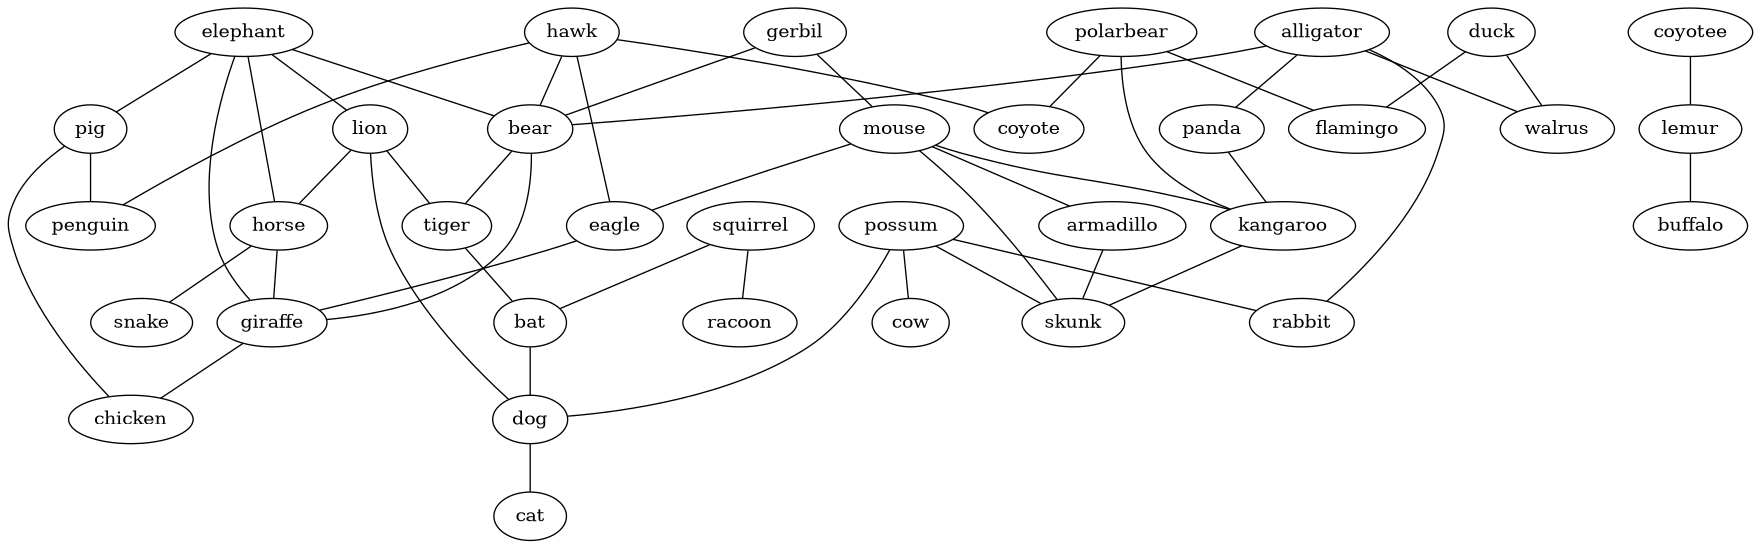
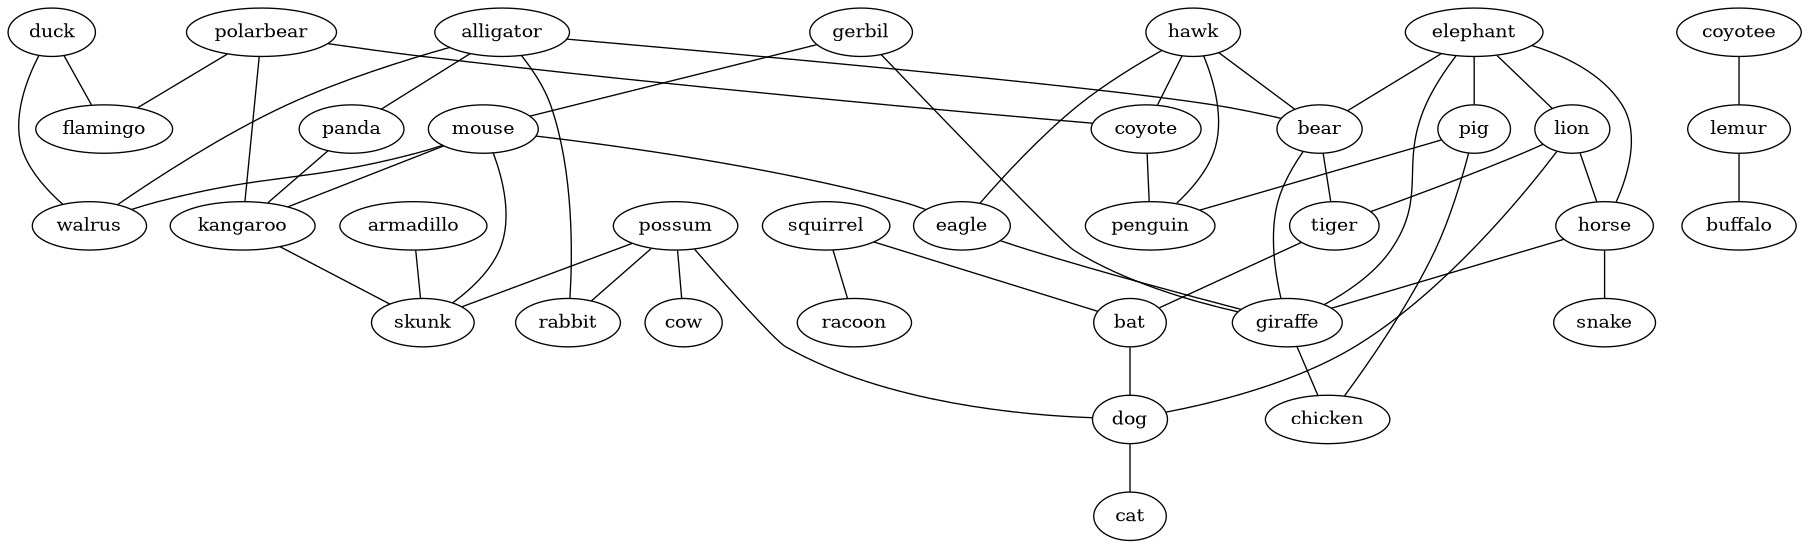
  strict graph {
    edge [weight=1]
    polarbear
    kangaroo
    flamingo
    coyote
    skunk
    duck
    walrus
    hawk
    penguin
    eagle
    bear
    giraffe
    tiger
    chicken
    bat
    gerbil
    mouse
    armadillo
    dog
    alligator
    panda
    rabbit
    elephant
    lion
    horse
    pig
    snake
    cat
    coyotee
    lemur
    buffalo
    squirrel
    racoon
    possum
    cow
    polarbear -- kangaroo
    polarbear -- flamingo
    polarbear -- coyote
    kangaroo -- skunk
+   coyote -- penguin
    duck -- flamingo
    duck -- walrus
    hawk -- coyote
    hawk -- penguin
    hawk -- eagle
    hawk -- bear
    eagle -- giraffe
    bear -- giraffe
    bear -- tiger
    giraffe -- chicken
    tiger -- bat
    bat -- dog
-   gerbil -- bear
+   gerbil -- giraffe
    gerbil -- mouse
    mouse -- kangaroo
    mouse -- skunk
    mouse -- eagle
-   mouse -- armadillo
+   mouse -- walrus
    armadillo -- skunk
    dog -- cat
    alligator -- walrus
    alligator -- bear
    alligator -- panda
    alligator -- rabbit
    panda -- kangaroo
    elephant -- bear
    elephant -- giraffe
    elephant -- lion
    elephant -- horse
    elephant -- pig
    lion -- tiger
    lion -- dog
    lion -- horse
    horse -- giraffe
    horse -- snake
    pig -- penguin
    pig -- chicken
    coyotee -- lemur
    lemur -- buffalo
    squirrel -- bat
    squirrel -- racoon
    possum -- skunk
    possum -- dog
    possum -- rabbit
    possum -- cow
  }
